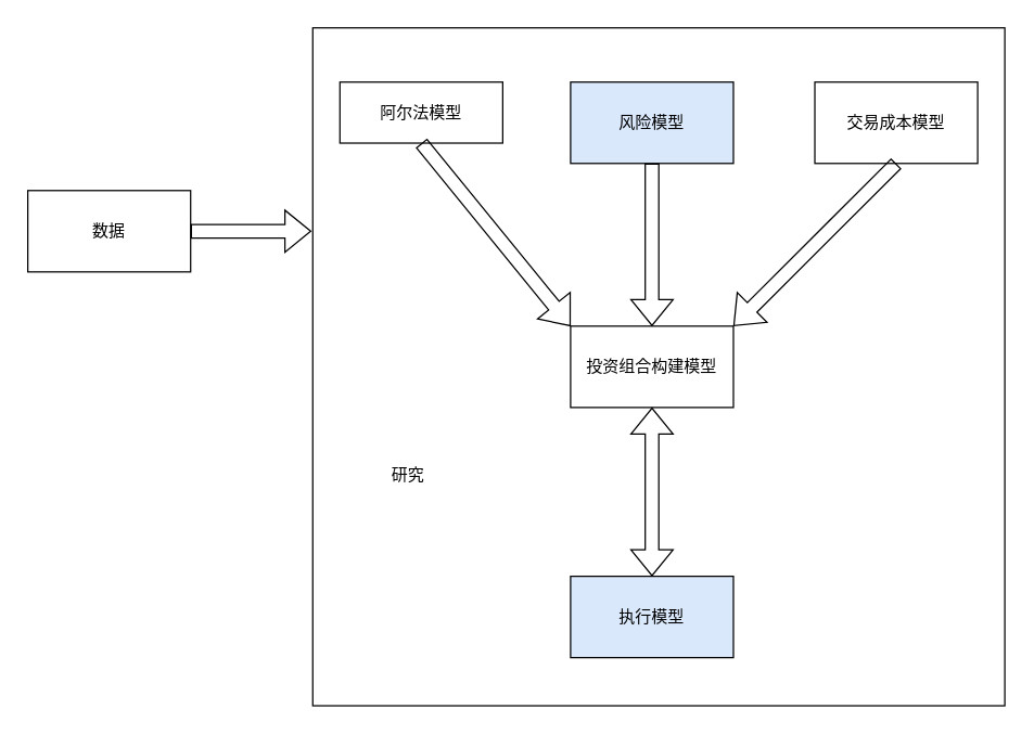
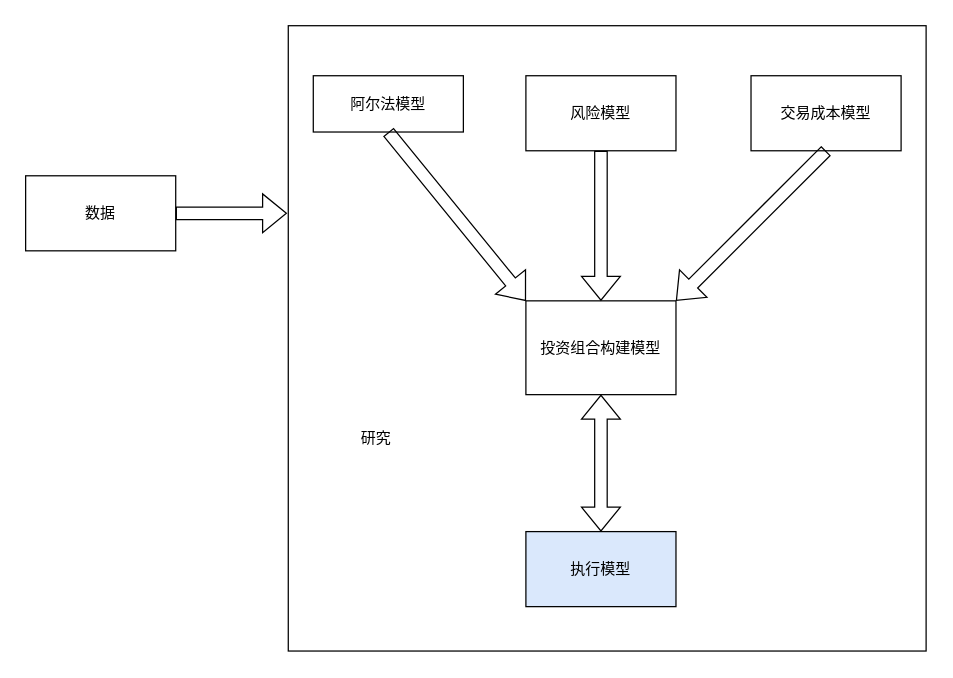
  <mxCell id="0" />
  <mxCell id="1" parent="0" />
  <mxCell id="2" value="" style="whiteSpace=wrap;html=1;" vertex="1" parent="1"><mxGeometry x="230" y="20" width="510" height="500" as="geometry" /></mxCell>
  <mxCell id="3" value="阿尔法模型" style="whiteSpace=wrap;html=1;" vertex="1" parent="1"><mxGeometry x="250" y="60" width="120" height="45" as="geometry" /></mxCell>
- <mxCell id="4" value="风险模型" style="whiteSpace=wrap;html=1;fillColor=#dae8fc;" vertex="1" parent="1"><mxGeometry x="420" y="60" width="120" height="60" as="geometry" /></mxCell>
+ <mxCell id="4" value="风险模型" style="whiteSpace=wrap;html=1;" vertex="1" parent="1"><mxGeometry x="420" y="60" width="120" height="60" as="geometry" /></mxCell>
  <mxCell id="5" value="交易成本模型" style="whiteSpace=wrap;html=1;" vertex="1" parent="1"><mxGeometry x="600" y="60" width="120" height="60" as="geometry" /></mxCell>
- <mxCell id="6" value="投资组合构建模型" style="whiteSpace=wrap;html=1;" vertex="1" parent="1"><mxGeometry x="420" y="240" width="120" height="60" as="geometry" /></mxCell>
+ <mxCell id="6" value="投资组合构建模型" style="whiteSpace=wrap;html=1;" vertex="1" parent="1"><mxGeometry x="420" y="240" width="120" height="75" as="geometry" /></mxCell>
  <mxCell id="7" value="执行模型" style="whiteSpace=wrap;html=1;fillColor=#dae8fc;" vertex="1" parent="1"><mxGeometry x="420" y="424.5" width="120" height="60" as="geometry" /></mxCell>
  <mxCell id="8" value="" style="shape=flexArrow;endArrow=classic;startArrow=classic;html=1;rounded=0;exitX=0.5;exitY=0;exitDx=0;exitDy=0;entryX=0.5;entryY=1;entryDx=0;entryDy=0;" edge="1" parent="1" source="7" target="6"><mxGeometry width="100" height="100" relative="1" as="geometry"><mxPoint x="410" y="300" as="sourcePoint" /><mxPoint x="510" y="200" as="targetPoint" /></mxGeometry></mxCell>
  <mxCell id="9" value="" style="shape=flexArrow;endArrow=classic;html=1;rounded=0;exitX=0.5;exitY=1;exitDx=0;exitDy=0;entryX=0;entryY=0;entryDx=0;entryDy=0;" edge="1" parent="1" source="3" target="6"><mxGeometry width="50" height="50" relative="1" as="geometry"><mxPoint x="430" y="280" as="sourcePoint" /><mxPoint x="480" y="230" as="targetPoint" /></mxGeometry></mxCell>
  <mxCell id="10" value="" style="shape=flexArrow;endArrow=classic;html=1;rounded=0;exitX=0.5;exitY=1;exitDx=0;exitDy=0;entryX=0.5;entryY=0;entryDx=0;entryDy=0;" edge="1" parent="1" source="4" target="6"><mxGeometry width="50" height="50" relative="1" as="geometry"><mxPoint x="454" y="140" as="sourcePoint" /><mxPoint x="564" y="260" as="targetPoint" /></mxGeometry></mxCell>
  <mxCell id="11" value="" style="shape=flexArrow;endArrow=classic;html=1;rounded=0;exitX=0.5;exitY=1;exitDx=0;exitDy=0;entryX=1;entryY=0;entryDx=0;entryDy=0;" edge="1" parent="1" source="5" target="6"><mxGeometry width="50" height="50" relative="1" as="geometry"><mxPoint x="620" y="130" as="sourcePoint" /><mxPoint x="620" y="250" as="targetPoint" /></mxGeometry></mxCell>
  <mxCell id="12" value="数据" style="whiteSpace=wrap;html=1;" vertex="1" parent="1"><mxGeometry x="20" y="140" width="120" height="60" as="geometry" /></mxCell>
  <mxCell id="13" value="研究" style="text;html=1;align=center;verticalAlign=middle;resizable=0;points=[];autosize=1;strokeColor=none;fillColor=none;" vertex="1" parent="1"><mxGeometry x="275" y="335" width="50" height="30" as="geometry" /></mxCell>
  <mxCell id="14" value="" style="shape=flexArrow;endArrow=classic;html=1;rounded=0;exitX=1;exitY=0.5;exitDx=0;exitDy=0;entryX=-0.002;entryY=0.3;entryDx=0;entryDy=0;entryPerimeter=0;" edge="1" parent="1" source="12" target="2"><mxGeometry width="50" height="50" relative="1" as="geometry"><mxPoint x="180" y="120" as="sourcePoint" /><mxPoint x="230" y="70" as="targetPoint" /></mxGeometry></mxCell>
